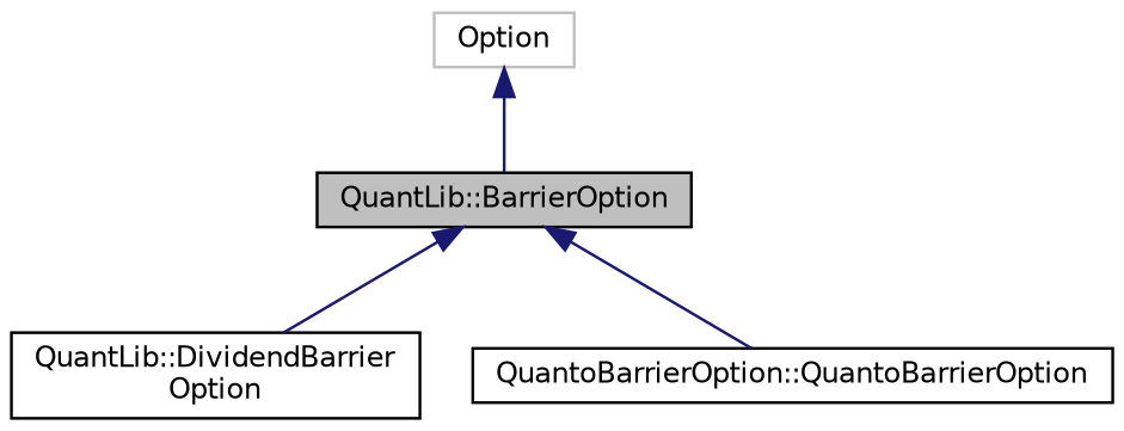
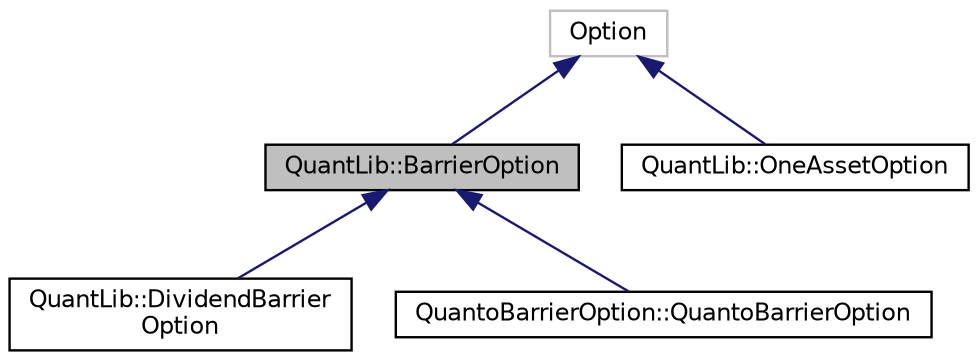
  digraph {
    node [color=black fillcolor=white fontname=Helvetica fontsize=10 shape=record style=filled]
    edge [color=midnightblue dir=back fontname=Helvetica fontsize=10 labelfontname=Helvetica labelfontsize=10 style=solid]
    n1 [fillcolor=grey75 fontcolor=black height=0.2 label="QuantLib::BarrierOption" width=0.4]
    n2 [height=0.2 label="QuantLib::DividendBarrier\lOption" width=0.4]
    n3 [height=0.2 label="QuantoBarrierOption::QuantoBarrierOption" width=0.4]
+   n4 [height=0.2 label="QuantLib::OneAssetOption" width=0.4]
    n5 [color=grey75 height=0.2 label=Option width=0.4]
    n1 -> n2
    n1 -> n3
    n5 -> n1
+   n5 -> n4
  }
